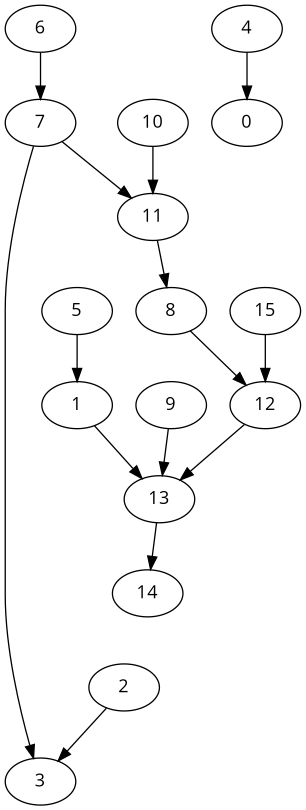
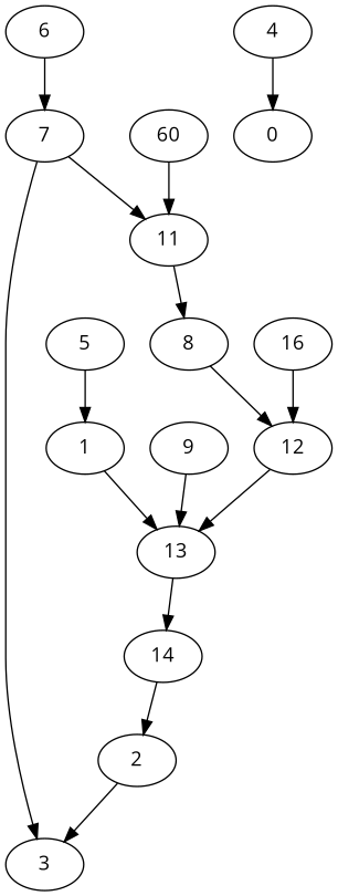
  digraph {
    fontname="Open Sans"
    node [fontname="Open Sans"]
    edge [fontname="Open Sans"]
    12
    13
    14
    1
    2
    3
    7
    11
    8
    4
    0
    5
    6
    9
-   10
-   15
+   10 [label=60]
+   15 [label=16]
    12 -> 13
    13 -> 14
+   14 -> 2
    1 -> 13
    2 -> 3
    7 -> 3
    7 -> 11
    11 -> 8
    8 -> 12
    4 -> 0
    5 -> 1
    6 -> 7
    9 -> 13
    10 -> 11
    15 -> 12
  }
